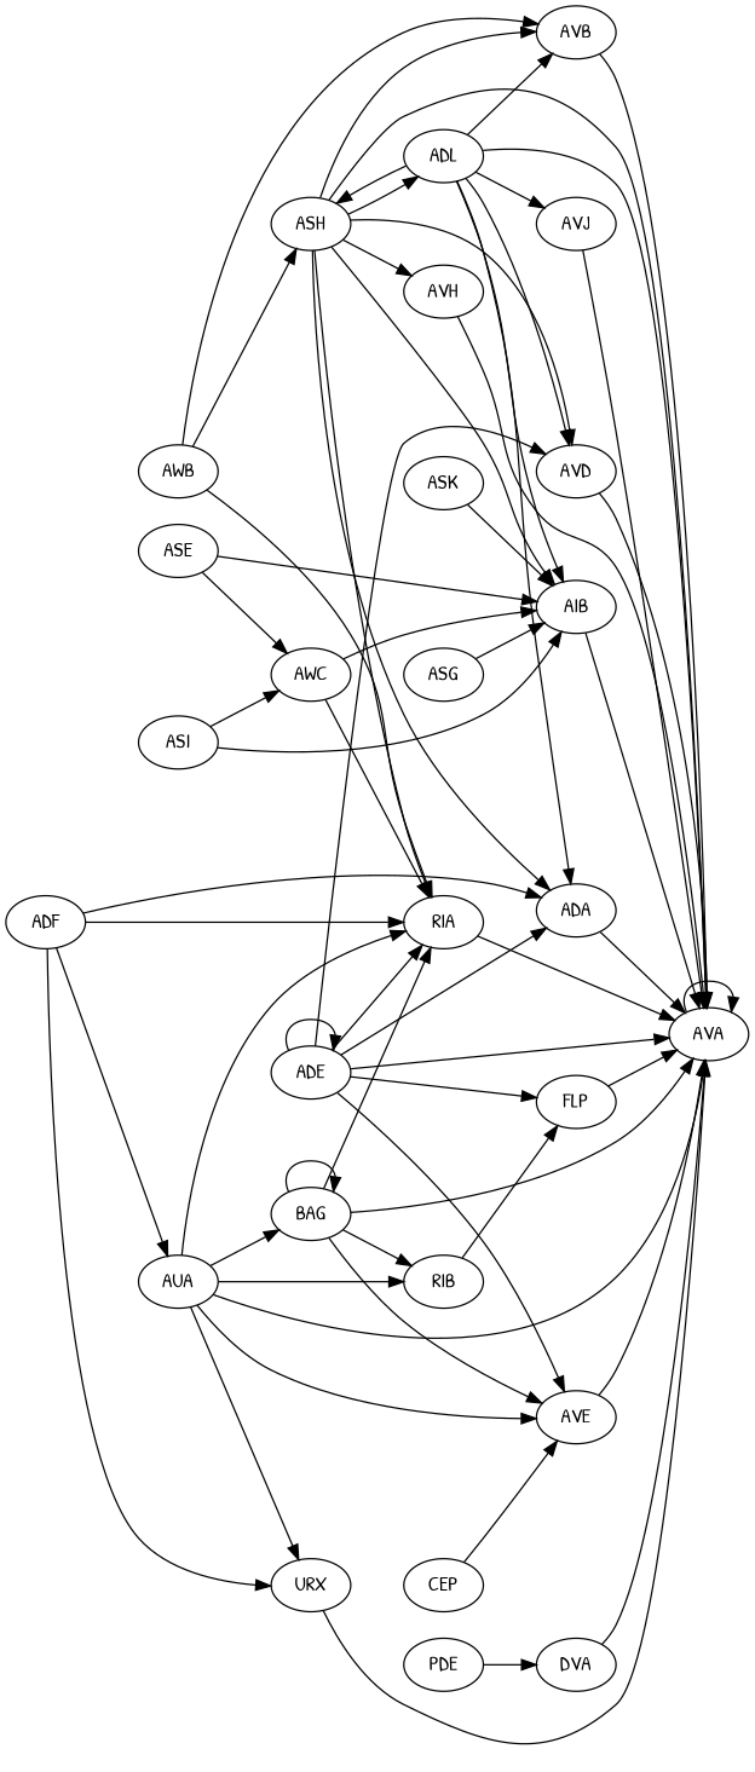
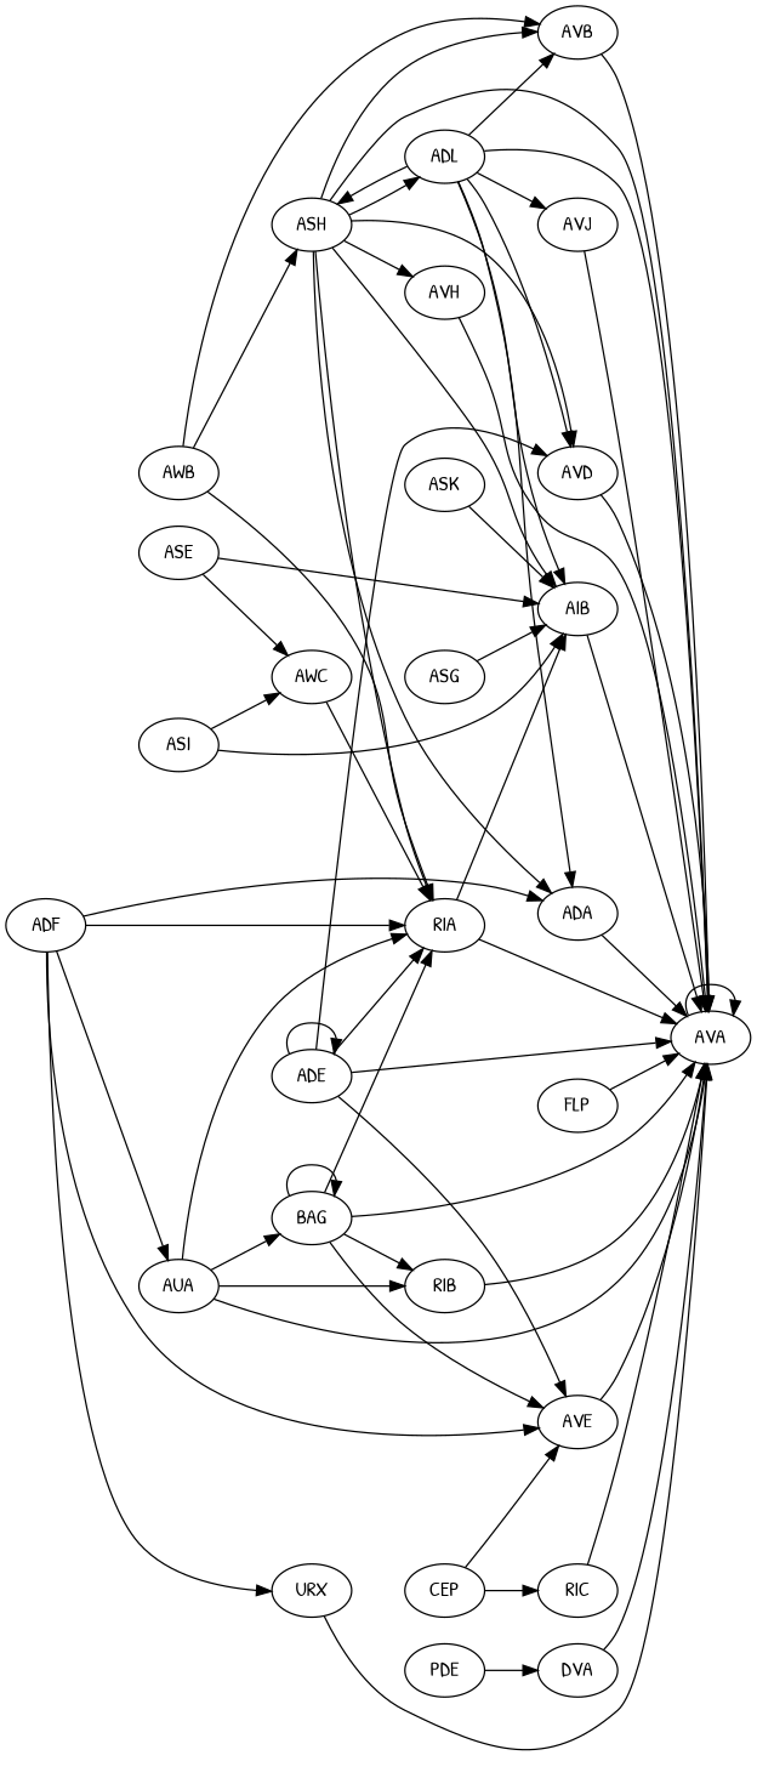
  digraph {
    fontname="Patrick Hand"
    rankdir=LR
    node [fontname="Patrick Hand"]
    edge [fontname="Patrick Hand" weight=7]
    AVB
    AVA
    ASH
    RIA
    ADL
    AIB
    ADA
    AVH
    AVD
    AVJ
    BAG
    AVE
    RIB
    AWB
    ADE
    FLP
    AWC
    PDE
    DVA
    ASG
    ADF
    AUA
    URX
    ASK
    CEP
+   RIC
    ASE
    ASI
    AVB -> AVA [weight=47]
    AVA -> AVA [weight=19]
    ASH -> AVB [weight=20]
    ASH -> AVA [weight=26]
    ASH -> RIA [weight=12]
    ASH -> ADL [weight=19]
    ASH -> AIB [weight=20]
    ASH -> ADA
    ASH -> AVH [weight=3]
    ASH -> AVD [weight=56]
    RIA -> AVA [weight=4]
    ADL -> AVB [weight=22]
    ADL -> AVA [weight=22]
    ADL -> ASH [weight=10]
    ADL -> AIB [weight=53]
    ADL -> ADA [weight=2]
    ADL -> AVD [weight=48]
    ADL -> AVJ [weight=17]
    AIB -> AVA
    ADA -> AVA [weight=18]
    AVH -> AVA [weight=2]
    AVD -> AVA [weight=167]
    AVJ -> AVA [weight=10]
    BAG -> AVA
    BAG -> RIA [weight=36]
    BAG -> BAG [weight=4]
    BAG -> AVE [weight=17]
    BAG -> RIB [weight=42]
    AVE -> AVA [weight=67]
-   RIB -> FLP [weight=11]
+   RIB -> AVA [weight=11]
    AWB -> AVB [weight=4]
    AWB -> ASH [weight=4]
    AWB -> RIA [weight=13]
    ADE -> AVA [weight=29]
    ADE -> RIA [weight=3]
-   ADE -> ADA [weight=2]
    ADE -> AVD
    ADE -> AVE
    ADE -> ADE [weight=8]
-   ADE -> FLP [weight=9]
    FLP -> AVA [weight=114]
    AWC -> RIA [weight=9]
-   AWC -> AIB [weight=35]
+   RIA -> AIB [weight=35]
    PDE -> DVA [weight=8]
    DVA -> AVA [weight=8]
    ASG -> AIB [weight=37]
    ADF -> RIA [weight=107]
    ADF -> ADA [weight=6]
    ADF -> AUA [weight=21]
    ADF -> URX [weight=11]
    AUA -> AVA [weight=14]
    AUA -> RIA [weight=43]
    AUA -> BAG [weight=4]
-   AUA -> AVE [weight=22]
+   ADF -> AVE [weight=22]
    AUA -> RIB [weight=66]
-   AUA -> URX [weight=6]
    URX -> AVA [weight=3]
    ASK -> AIB [weight=11]
    CEP -> AVE [weight=40]
+   CEP -> RIC [weight=113]
+   RIC -> AVA [weight=61]
    ASE -> AIB [weight=65]
    ASE -> AWC [weight=17]
    ASI -> AIB [weight=6]
    ASI -> AWC [weight=5]
  }
